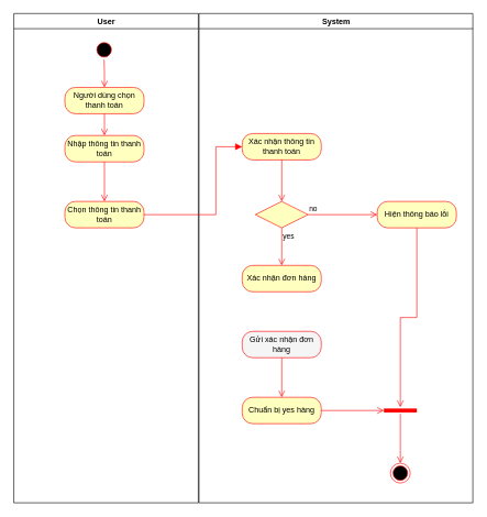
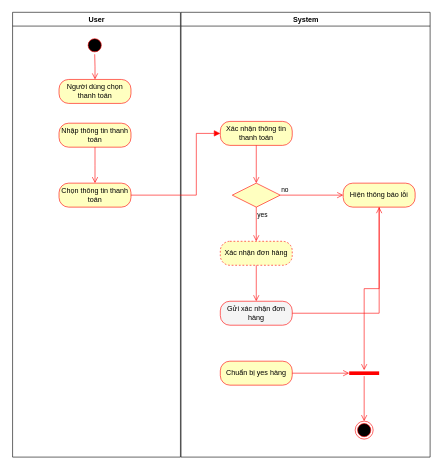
  <mxCell id="0" />
  <mxCell id="1" parent="0" />
  <mxCell id="2" value="User" style="swimlane;whiteSpace=wrap" parent="1" vertex="1"><mxGeometry x="20.5" y="20" width="280" height="742" as="geometry" /></mxCell>
  <mxCell id="3" value="" style="ellipse;shape=startState;fillColor=#000000;strokeColor=#ff0000;" parent="2" vertex="1"><mxGeometry x="122" y="40" width="30" height="30" as="geometry" /></mxCell>
  <mxCell id="4" value="" style="edgeStyle=elbowEdgeStyle;elbow=horizontal;verticalAlign=bottom;endArrow=open;endSize=8;strokeColor=#FF0000;endFill=1;rounded=0" parent="2" source="3" target="5" edge="1"><mxGeometry x="100" y="40" as="geometry"><mxPoint x="137.5" y="110" as="targetPoint" /></mxGeometry></mxCell>
  <mxCell id="5" value="Người dùng chọn thanh toán" style="rounded=1;whiteSpace=wrap;html=1;arcSize=40;fontColor=#000000;fillColor=#ffffc0;strokeColor=#ff0000;" parent="2" vertex="1"><mxGeometry x="77.5" y="112" width="120" height="40" as="geometry" /></mxCell>
- <mxCell id="6" value="" style="edgeStyle=orthogonalEdgeStyle;html=1;verticalAlign=bottom;endArrow=open;endSize=8;strokeColor=#ff0000;rounded=0;" parent="2" source="5" target="7" edge="1"><mxGeometry relative="1" as="geometry"><mxPoint x="137.5" y="182" as="targetPoint" /></mxGeometry></mxCell>
  <mxCell id="7" value="Nhập thông tin thanh toán" style="rounded=1;whiteSpace=wrap;html=1;arcSize=40;fontColor=#000000;fillColor=#ffffc0;strokeColor=#ff0000;" parent="2" vertex="1"><mxGeometry x="77.5" y="185" width="120" height="40" as="geometry" /></mxCell>
  <mxCell id="8" value="" style="edgeStyle=orthogonalEdgeStyle;html=1;verticalAlign=bottom;endArrow=open;endSize=8;strokeColor=#ff0000;rounded=0;" parent="2" source="7" edge="1"><mxGeometry relative="1" as="geometry"><mxPoint x="137.5" y="285" as="targetPoint" /></mxGeometry></mxCell>
  <mxCell id="9" value="Chọn thông tin thanh toán" style="rounded=1;whiteSpace=wrap;html=1;arcSize=40;fontColor=#000000;fillColor=#ffffc0;strokeColor=#ff0000;" parent="2" vertex="1"><mxGeometry x="77.5" y="285" width="120" height="40" as="geometry" /></mxCell>
  <mxCell id="10" value="System" style="swimlane;whiteSpace=wrap" parent="1" vertex="1"><mxGeometry x="301.5" y="20" width="415.5" height="742" as="geometry" /></mxCell>
  <mxCell id="11" value="" style="rhombus;whiteSpace=wrap;html=1;fontColor=#000000;fillColor=#ffffc0;strokeColor=#ff0000;" parent="10" vertex="1"><mxGeometry x="85.5" y="285" width="80" height="40" as="geometry" /></mxCell>
  <mxCell id="12" value="no" style="edgeStyle=orthogonalEdgeStyle;html=1;align=left;verticalAlign=bottom;endArrow=open;endSize=8;strokeColor=#ff0000;rounded=0;" parent="10" source="11" edge="1" target="16"><mxGeometry x="-1" relative="1" as="geometry"><mxPoint x="235.5" y="305" as="targetPoint" /></mxGeometry></mxCell>
  <mxCell id="13" value="yes" style="edgeStyle=orthogonalEdgeStyle;html=1;align=left;verticalAlign=top;endArrow=open;endSize=8;strokeColor=#ff0000;rounded=0;" parent="10" source="11" edge="1" target="18"><mxGeometry x="-1" relative="1" as="geometry"><mxPoint x="125.5" y="385" as="targetPoint" /></mxGeometry></mxCell>
  <mxCell id="14" value="Xác nhận thông tin thanh toán" style="rounded=1;whiteSpace=wrap;html=1;arcSize=40;fontColor=#000000;fillColor=#ffffc0;strokeColor=#ff0000;" parent="10" vertex="1"><mxGeometry x="65.5" y="182" width="120" height="40" as="geometry" /></mxCell>
  <mxCell id="15" value="" style="edgeStyle=orthogonalEdgeStyle;html=1;verticalAlign=bottom;endArrow=open;endSize=8;strokeColor=#ff0000;rounded=0;" parent="10" source="14" target="11" edge="1"><mxGeometry relative="1" as="geometry"><mxPoint x="125.5" y="282" as="targetPoint" /></mxGeometry></mxCell>
  <mxCell id="16" value="Hiện thông báo lỗi" style="rounded=1;whiteSpace=wrap;html=1;arcSize=40;fontColor=#000000;fillColor=#ffffc0;strokeColor=#ff0000;" vertex="1" parent="10"><mxGeometry x="270.5" y="285" width="120" height="40" as="geometry" /></mxCell>
  <mxCell id="17" value="" style="edgeStyle=orthogonalEdgeStyle;html=1;verticalAlign=bottom;endArrow=open;endSize=8;strokeColor=#ff0000;rounded=0;" edge="1" source="16" parent="10" target="24"><mxGeometry relative="1" as="geometry"><mxPoint x="305.5" y="592" as="targetPoint" /></mxGeometry></mxCell>
- <mxCell id="18" value="Xác nhận đơn hàng" style="rounded=1;whiteSpace=wrap;html=1;arcSize=40;fontColor=#000000;fillColor=#ffffc0;strokeColor=#ff0000;" vertex="1" parent="10"><mxGeometry x="65.5" y="382" width="120" height="40" as="geometry" /></mxCell>
+ <mxCell id="18" value="Xác nhận đơn hàng" style="rounded=1;whiteSpace=wrap;html=1;arcSize=40;fontColor=#000000;fillColor=#ffffc0;strokeColor=#ff0000;dashed=1;" vertex="1" parent="10"><mxGeometry x="65.5" y="382" width="120" height="40" as="geometry" /></mxCell>
+ <mxCell id="19" value="" style="edgeStyle=orthogonalEdgeStyle;html=1;verticalAlign=bottom;endArrow=open;endSize=8;strokeColor=#ff0000;rounded=0;" edge="1" source="18" parent="10" target="20"><mxGeometry relative="1" as="geometry"><mxPoint x="125.5" y="482" as="targetPoint" /></mxGeometry></mxCell>
  <mxCell id="20" value="Gửi xác nhận đơn hàng" style="rounded=1;whiteSpace=wrap;html=1;arcSize=40;fontColor=#000000;fillColor=#f5f5f5;strokeColor=#ff0000;" vertex="1" parent="10"><mxGeometry x="65.5" y="482" width="120" height="40" as="geometry" /></mxCell>
- <mxCell id="21" value="" style="edgeStyle=orthogonalEdgeStyle;html=1;verticalAlign=bottom;endArrow=open;endSize=8;strokeColor=#ff0000;rounded=0;" edge="1" source="20" parent="10" target="22"><mxGeometry relative="1" as="geometry"><mxPoint x="125.5" y="582" as="targetPoint" /></mxGeometry></mxCell>
+ <mxCell id="21" value="" style="edgeStyle=orthogonalEdgeStyle;html=1;verticalAlign=bottom;endArrow=open;endSize=8;strokeColor=#ff0000;rounded=0;" edge="1" source="20" parent="10" target="16"><mxGeometry relative="1" as="geometry"><mxPoint x="125.5" y="582" as="targetPoint" /></mxGeometry></mxCell>
  <mxCell id="22" value="Chuẩn bị yes hàng" style="rounded=1;whiteSpace=wrap;html=1;arcSize=40;fontColor=#000000;fillColor=#ffffc0;strokeColor=#ff0000;" vertex="1" parent="10"><mxGeometry x="65.5" y="582" width="120" height="40" as="geometry" /></mxCell>
  <mxCell id="23" value="" style="edgeStyle=orthogonalEdgeStyle;html=1;verticalAlign=bottom;endArrow=open;endSize=8;strokeColor=#ff0000;rounded=0;" edge="1" source="22" parent="10" target="24"><mxGeometry relative="1" as="geometry"><mxPoint x="275.5" y="602" as="targetPoint" /></mxGeometry></mxCell>
  <mxCell id="24" value="" style="shape=line;html=1;strokeWidth=6;strokeColor=#ff0000;" vertex="1" parent="10"><mxGeometry x="280.5" y="597" width="50" height="10" as="geometry" /></mxCell>
  <mxCell id="25" value="" style="edgeStyle=orthogonalEdgeStyle;html=1;verticalAlign=bottom;endArrow=open;endSize=8;strokeColor=#ff0000;rounded=0;" edge="1" source="24" parent="10" target="26"><mxGeometry relative="1" as="geometry"><mxPoint x="305.5" y="682" as="targetPoint" /><Array as="points" /></mxGeometry></mxCell>
  <mxCell id="26" value="" style="ellipse;html=1;shape=endState;fillColor=#000000;strokeColor=#ff0000;" vertex="1" parent="10"><mxGeometry x="290.5" y="682" width="30" height="30" as="geometry" /></mxCell>
  <mxCell id="27" value="" style="edgeStyle=orthogonalEdgeStyle;html=1;verticalAlign=bottom;endArrow=block;endSize=8;strokeColor=#ff0000;rounded=0;" parent="1" source="9" target="14" edge="1"><mxGeometry relative="1" as="geometry"><mxPoint x="367" y="262" as="targetPoint" /><Array as="points"><mxPoint x="327" y="325" /><mxPoint x="327" y="222" /></Array></mxGeometry></mxCell>
